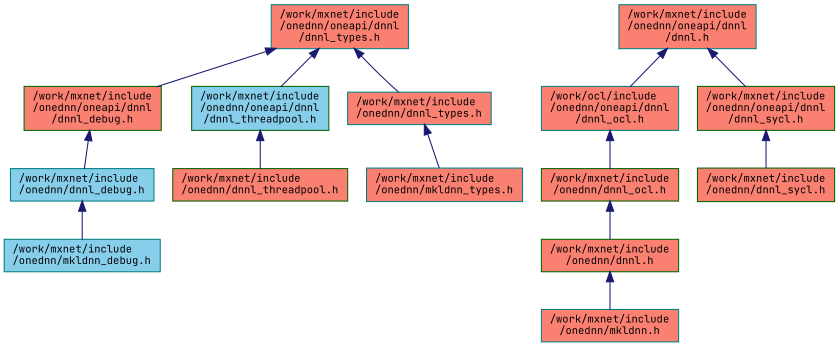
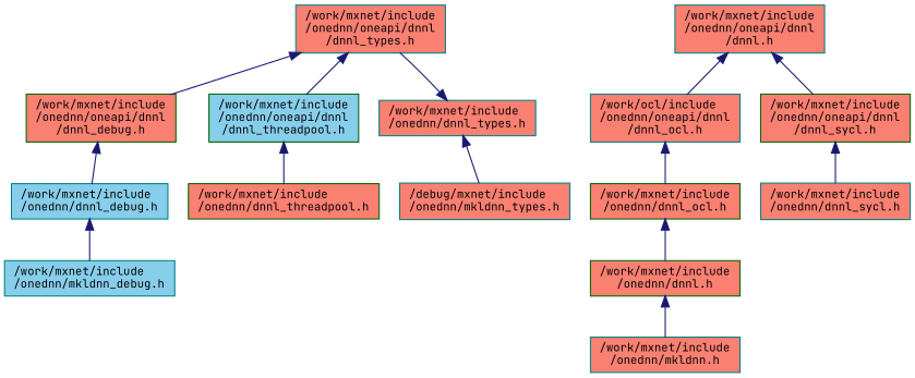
  digraph {
    fontname="JetBrains Mono"
    node [color=teal fillcolor=salmon fontname="JetBrains Mono" fontsize=10 shape=record style=filled]
    edge [color=midnightblue dir=back fontname="JetBrains Mono" fontsize=10 labelfontname=Helvetica labelfontsize=10 style=solid]
    n1 [fontcolor=black height=0.2 label="/work/mxnet/include\l/onednn/oneapi/dnnl\l/dnnl_types.h" width=0.4]
    n2 [color=darkgreen height=0.2 label="/work/mxnet/include\l/onednn/oneapi/dnnl\l/dnnl_debug.h" width=0.4]
    n3 [color=darkgreen fillcolor=skyblue height=0.2 label="/work/mxnet/include\l/onednn/oneapi/dnnl\l/dnnl_threadpool.h" width=0.4]
    n4 [height=0.2 label="/work/mxnet/include\l/onednn/dnnl_types.h" width=0.4]
    n5 [height=0.2 label="/work/mxnet/include\l/onednn/oneapi/dnnl\l/dnnl.h" width=0.4]
    n6 [height=0.2 label="/work/ocl/include\l/onednn/oneapi/dnnl\l/dnnl_ocl.h" width=0.4]
    n7 [color=darkgreen height=0.2 label="/work/mxnet/include\l/onednn/oneapi/dnnl\l/dnnl_sycl.h" width=0.4]
    n8 [fillcolor=skyblue height=0.2 label="/work/mxnet/include\l/onednn/dnnl_debug.h" width=0.4]
    n9 [color=darkgreen height=0.2 label="/work/mxnet/include\l/onednn/dnnl_threadpool.h" width=0.4]
-   n10 [height=0.2 label="/work/mxnet/include\l/onednn/mkldnn_types.h" width=0.4]
+   n10 [height=0.2 label="/debug/mxnet/include\l/onednn/mkldnn_types.h" width=0.4]
    n11 [color=darkgreen height=0.2 label="/work/mxnet/include\l/onednn/dnnl.h" width=0.4]
    n12 [height=0.2 label="/work/mxnet/include\l/onednn/mkldnn.h" width=0.4]
    n13 [color=darkgreen height=0.2 label="/work/mxnet/include\l/onednn/dnnl_ocl.h" width=0.4]
-   n14 [color=darkgreen height=0.2 label="/work/mxnet/include\l/onednn/dnnl_sycl.h" width=0.4]
+   n14 [height=0.2 label="/work/mxnet/include\l/onednn/dnnl_sycl.h" width=0.4]
    n15 [fillcolor=skyblue height=0.2 label="/work/mxnet/include\l/onednn/mkldnn_debug.h" width=0.4]
    n1 -> n2
    n1 -> n3
-   n1 -> n4
+   n4 -> n1
    n2 -> n8
    n3 -> n9
    n4 -> n10
    n5 -> n6
    n5 -> n7
    n6 -> n13
    n7 -> n14
    n8 -> n15
    n11 -> n12
    n13 -> n11
  }
